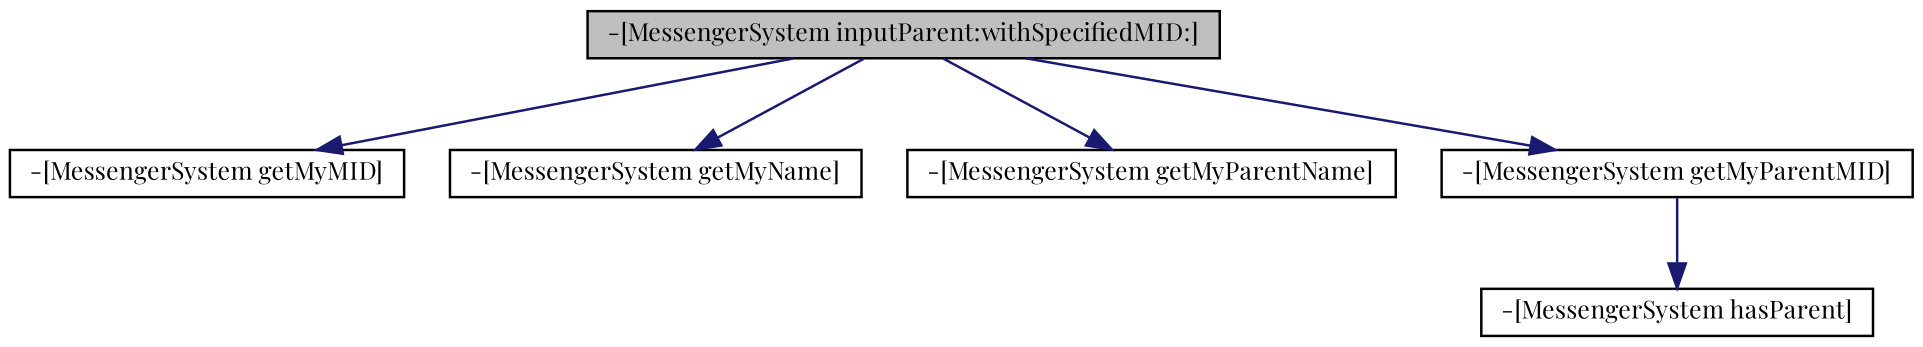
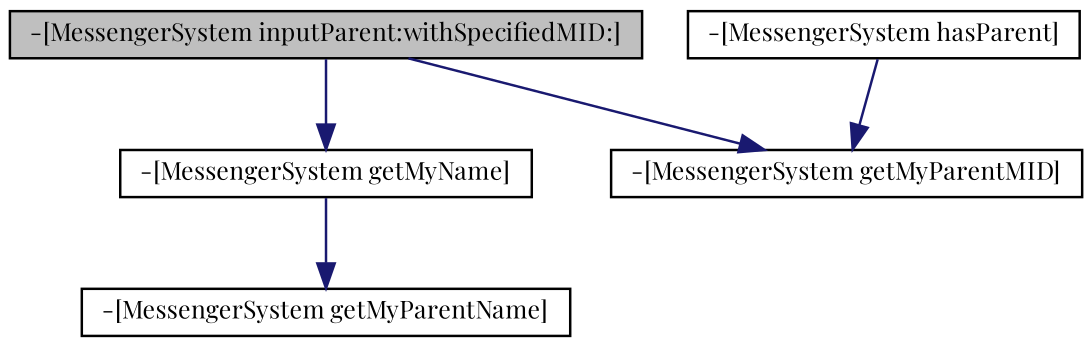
  digraph {
    fontname="Playfair Display"
    rankdir=TB
    node [color=black fillcolor=white fontname="Playfair Display" fontsize=10 shape=record style=filled]
    edge [color=midnightblue fontname="Playfair Display" fontsize=10 labelfontname="FreeSans.ttf" labelfontsize=10 style=solid]
    n1 [fillcolor=grey75 fontcolor=black height=0.2 label="-[MessengerSystem inputParent:withSpecifiedMID:]" width=0.4]
-   n2 [height=0.2 label="-[MessengerSystem getMyMID]" width=0.4]
    n3 [height=0.2 label="-[MessengerSystem getMyName]" width=0.4]
    n4 [height=0.2 label="-[MessengerSystem getMyParentName]" width=0.4]
    n5 [height=0.2 label="-[MessengerSystem getMyParentMID]" width=0.4]
    n6 [height=0.2 label="-[MessengerSystem hasParent]" width=0.4]
-   n1 -> n2
    n1 -> n3
-   n1 -> n4
+   n3 -> n4
    n1 -> n5
-   n5 -> n6
+   n6 -> n5
  }
